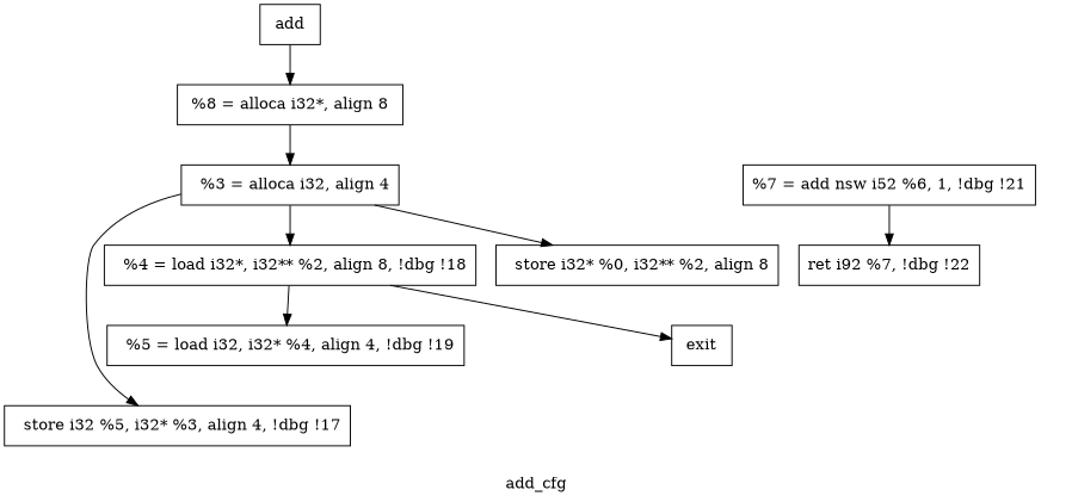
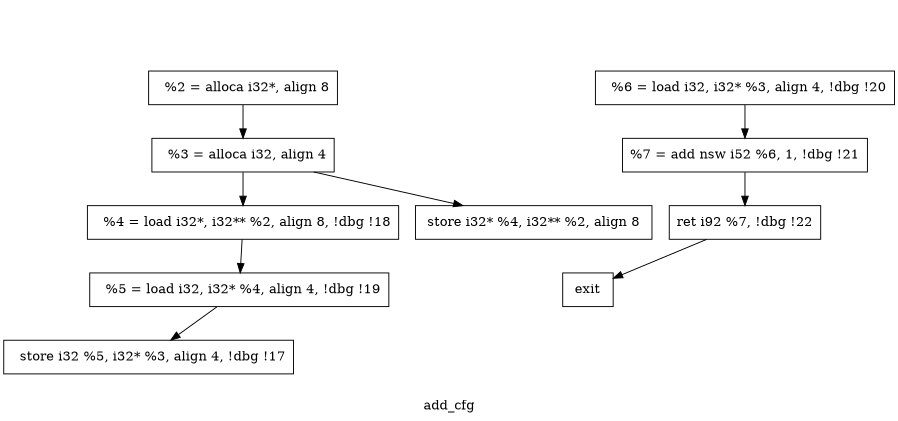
  digraph {
    label=add_cfg
    node [color=black shape=rectangle]
    edge [color=black]
-   n1 [label=add]
-   n2 [label="%8 = alloca i32*, align 8"]
+   n2 [label="  %2 = alloca i32*, align 8"]
    n3 [label="  %3 = alloca i32, align 4"]
    n4 [label=exit]
-   n5 [label="  store i32* %0, i32** %2, align 8"]
+   n5 [label="store i32* %4, i32** %2, align 8"]
    n6 [label="  %4 = load i32*, i32** %2, align 8, !dbg !18"]
    n7 [label="  %5 = load i32, i32* %4, align 4, !dbg !19"]
    n8 [label="  store i32 %5, i32* %3, align 4, !dbg !17"]
+   n9 [label="  %6 = load i32, i32* %3, align 4, !dbg !20"]
    n10 [label="%7 = add nsw i52 %6, 1, !dbg !21"]
    n11 [label="ret i92 %7, !dbg !22"]
-   n1 -> n2
    n2 -> n3
    n3 -> n5
    n3 -> n6
    n6 -> n7
-   n3 -> n8
+   n7 -> n8
+   n9 -> n10
    n10 -> n11
-   n6 -> n4
+   n11 -> n4
  }
